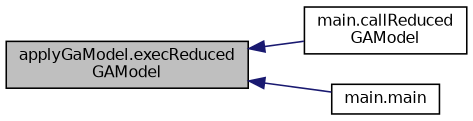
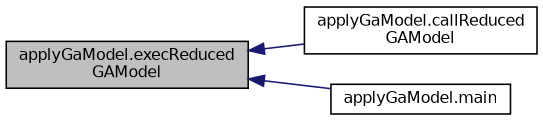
  digraph {
    rankdir=LR
    node [color=black fillcolor=white fontname=Helvetica fontsize=10 shape=record style=filled]
    edge [color=midnightblue dir=back fontname=Helvetica fontsize=10 labelfontname=Helvetica labelfontsize=10 style=solid]
    n1 [fillcolor=grey75 fontcolor=black height=0.2 label="applyGaModel.execReduced\lGAModel" width=0.4]
-   n2 [height=0.2 label="main.callReduced\lGAModel" width=0.4]
-   n3 [height=0.2 label="main.main" width=0.4]
+   n2 [height=0.2 label="applyGaModel.callReduced\lGAModel" width=0.4]
+   n3 [height=0.2 label="applyGaModel.main" width=0.4]
    n1 -> n2
    n1 -> n3
  }
